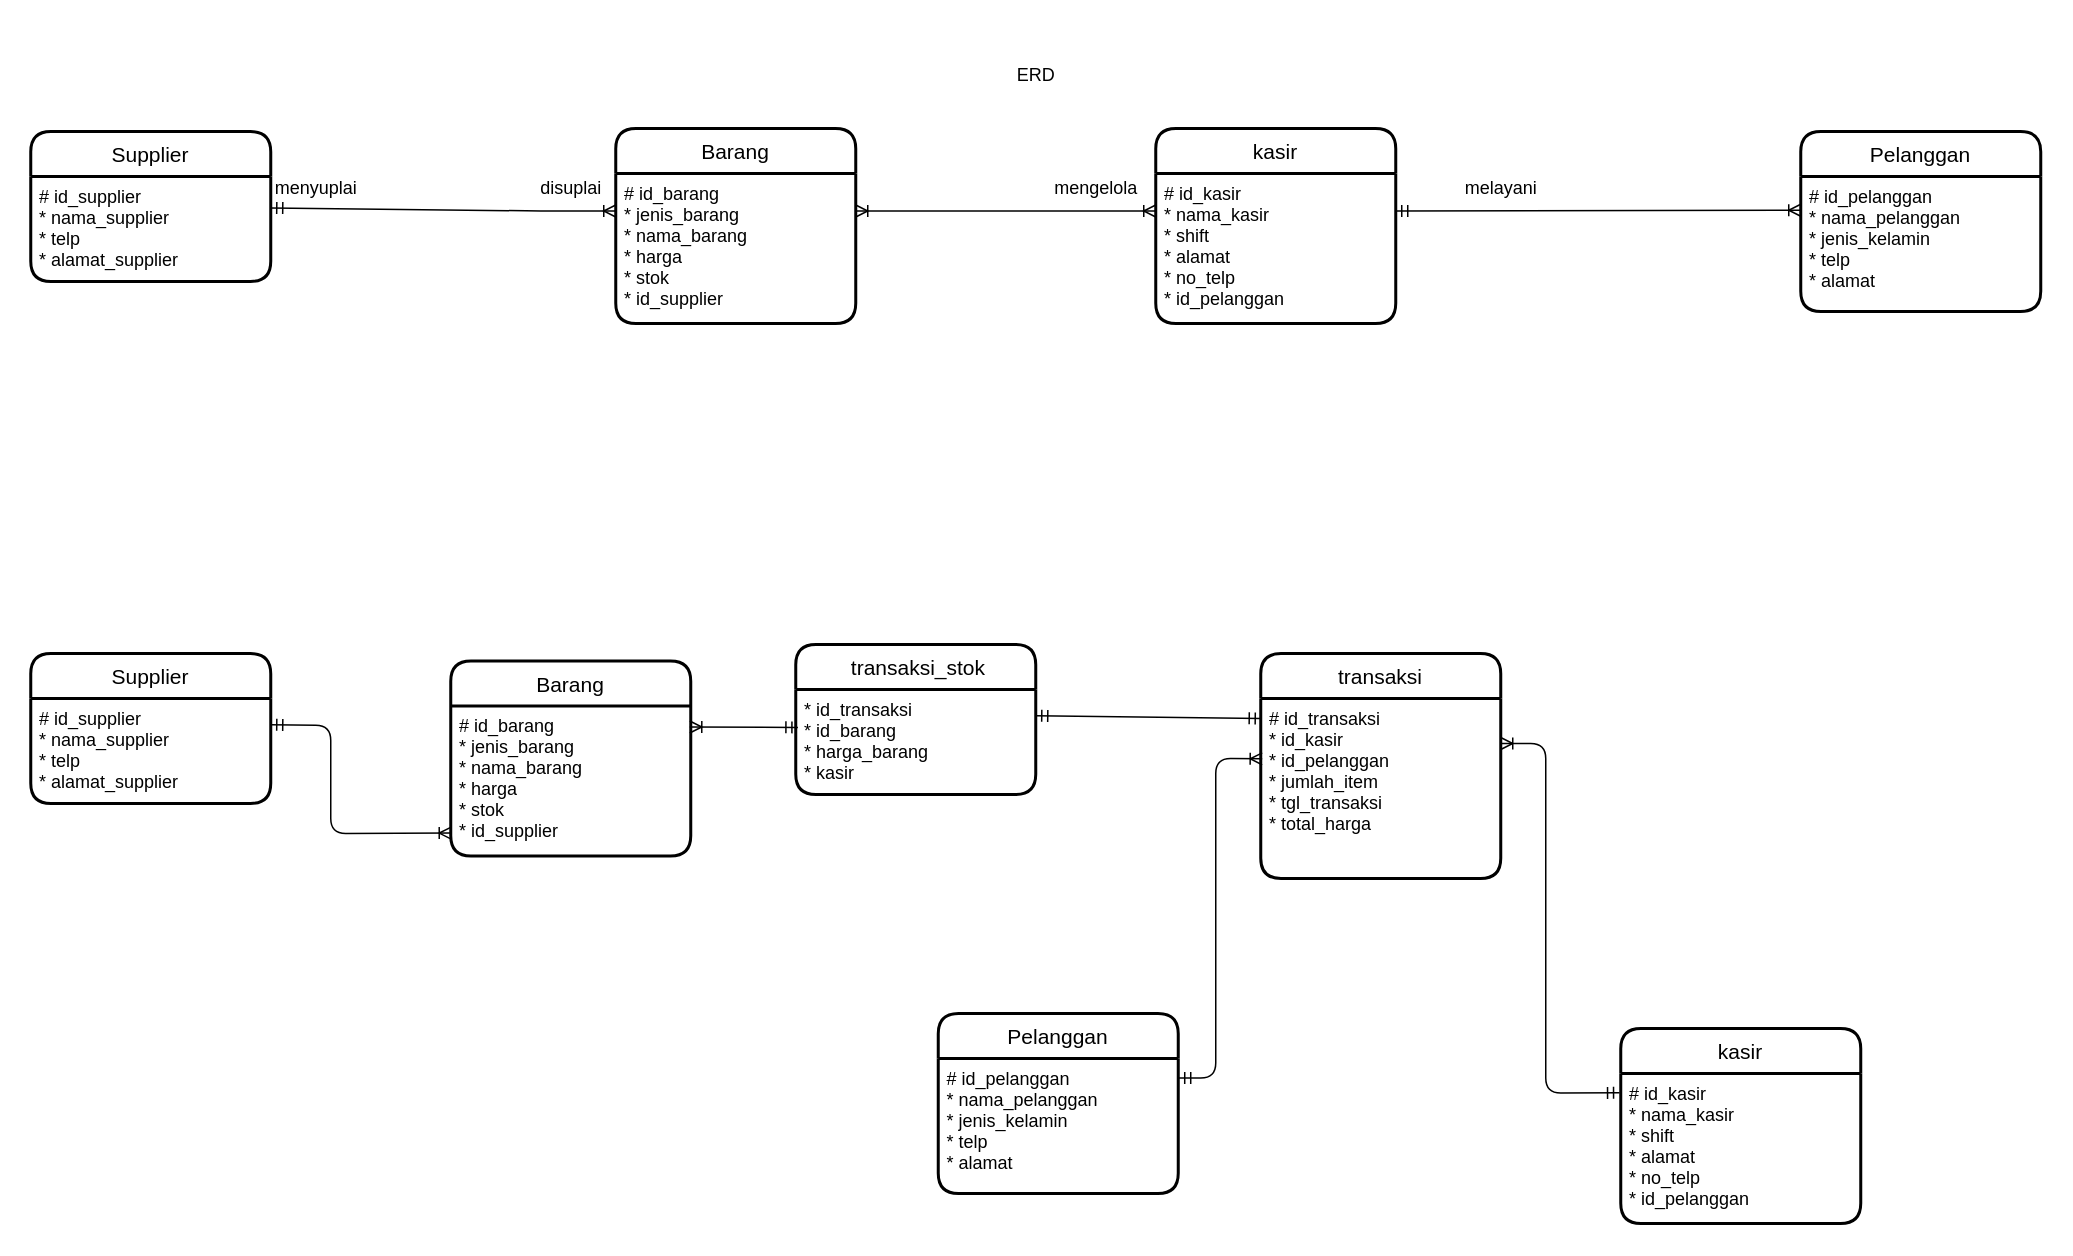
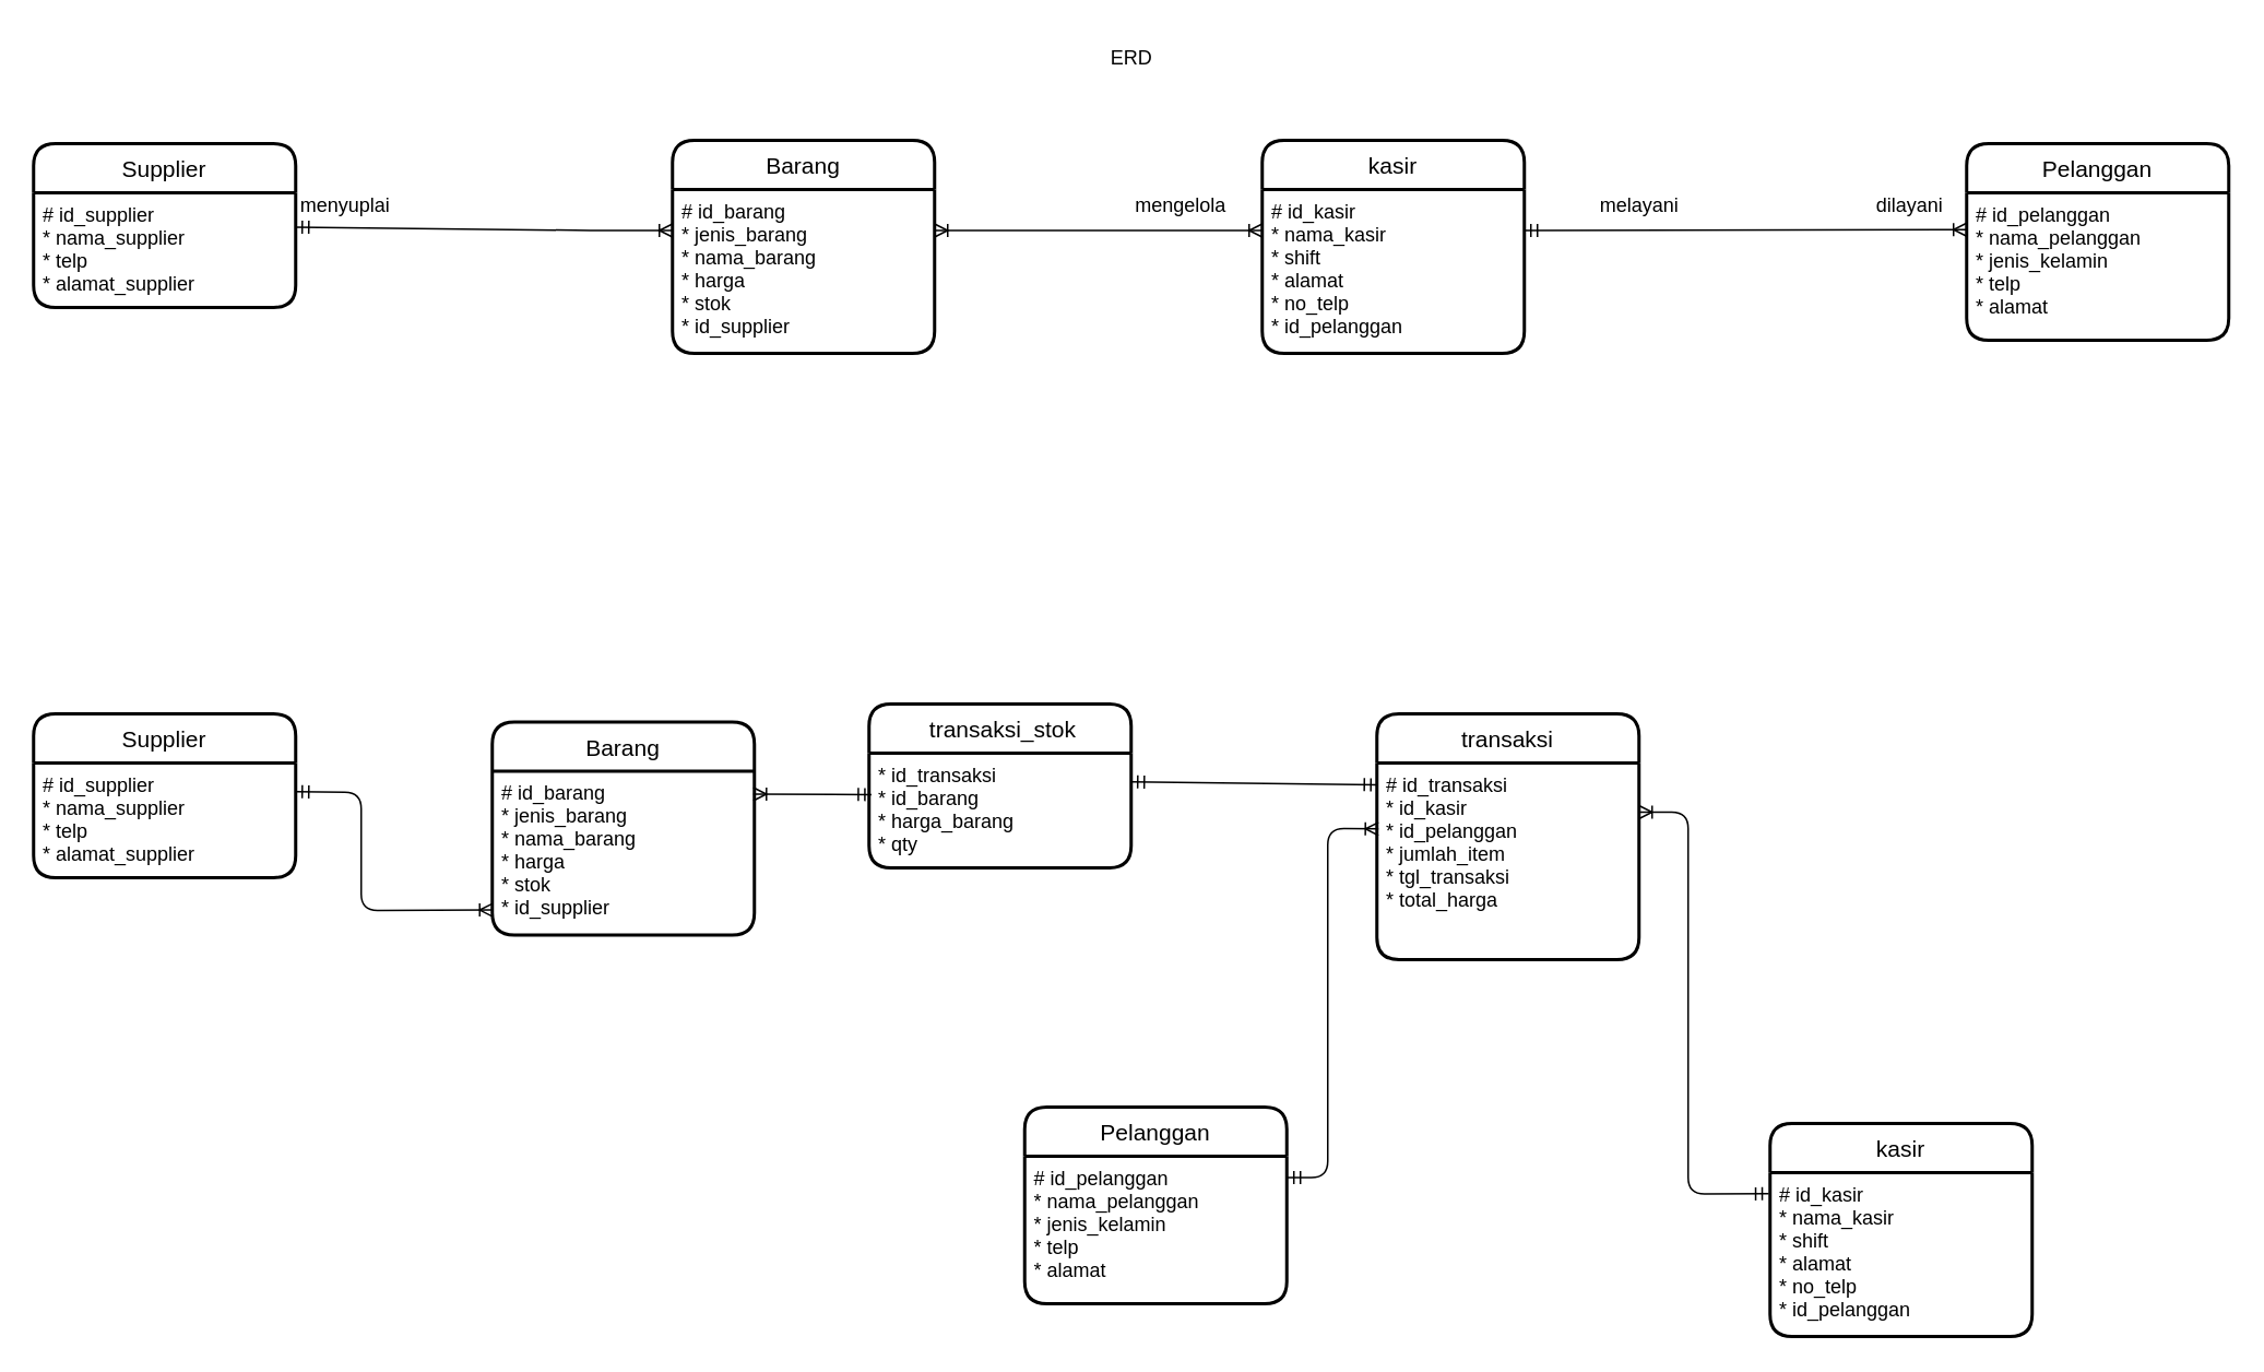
  <mxCell id="0" />
  <mxCell id="1" parent="0" />
  <mxCell id="2" value="kasir" style="swimlane;childLayout=stackLayout;horizontal=1;startSize=30;horizontalStack=0;rounded=1;fontSize=14;fontStyle=0;strokeWidth=2;resizeParent=0;resizeLast=1;shadow=0;dashed=0;align=center;fontFamily=Helvetica;fontColor=default;" parent="1" vertex="1"><mxGeometry x="770" y="85" width="160" height="130" as="geometry" /></mxCell>
  <mxCell id="3" value="# id_kasir&#10;* nama_kasir&#10;* shift&#10;* alamat&#10;* no_telp&#10;* id_pelanggan" style="align=left;strokeColor=none;fillColor=none;spacingLeft=4;fontSize=12;verticalAlign=top;resizable=0;rotatable=0;part=1;fontFamily=Helvetica;fontColor=default;rounded=1;" parent="2" vertex="1"><mxGeometry y="30" width="160" height="100" as="geometry" /></mxCell>
  <mxCell id="4" value="Pelanggan" style="swimlane;childLayout=stackLayout;horizontal=1;startSize=30;horizontalStack=0;rounded=1;fontSize=14;fontStyle=0;strokeWidth=2;resizeParent=0;resizeLast=1;shadow=0;dashed=0;align=center;fontFamily=Helvetica;fontColor=default;" parent="1" vertex="1"><mxGeometry x="1200" y="87" width="160" height="120" as="geometry" /></mxCell>
  <mxCell id="5" value="# id_pelanggan&#10;* nama_pelanggan&#10;* jenis_kelamin&#10;* telp&#10;* alamat" style="align=left;strokeColor=none;fillColor=none;spacingLeft=4;fontSize=12;verticalAlign=top;resizable=0;rotatable=0;part=1;fontFamily=Helvetica;fontColor=default;rounded=1;" parent="4" vertex="1"><mxGeometry y="30" width="160" height="90" as="geometry" /></mxCell>
  <mxCell id="6" style="edgeStyle=none;html=1;entryX=0;entryY=0.25;entryDx=0;entryDy=0;endArrow=ERoneToMany;endFill=0;startArrow=ERmandOne;startFill=0;" edge="1" parent="1" source="7" target="12"><mxGeometry relative="1" as="geometry"><Array as="points"><mxPoint x="360" y="140" /></Array></mxGeometry></mxCell>
  <mxCell id="7" value="Supplier" style="swimlane;childLayout=stackLayout;horizontal=1;startSize=30;horizontalStack=0;rounded=1;fontSize=14;fontStyle=0;strokeWidth=2;resizeParent=0;resizeLast=1;shadow=0;dashed=0;align=center;fontFamily=Helvetica;fontColor=default;" parent="1" vertex="1"><mxGeometry x="20" y="87" width="160" height="100" as="geometry" /></mxCell>
  <mxCell id="8" value="# id_supplier&#10;* nama_supplier&#10;* telp&#10;* alamat_supplier" style="align=left;strokeColor=none;fillColor=none;spacingLeft=4;fontSize=12;verticalAlign=top;resizable=0;rotatable=0;part=1;fontFamily=Helvetica;fontColor=default;rounded=1;" parent="7" vertex="1"><mxGeometry y="30" width="160" height="70" as="geometry" /></mxCell>
  <mxCell id="9" style="edgeStyle=orthogonalEdgeStyle;shape=connector;rounded=1;html=1;exitX=0.25;exitY=0;exitDx=0;exitDy=0;entryX=0.174;entryY=0;entryDx=0;entryDy=0;entryPerimeter=0;labelBackgroundColor=default;strokeColor=default;fontFamily=Helvetica;fontSize=11;fontColor=default;endArrow=none;endFill=0;" parent="7" source="8" target="8" edge="1"><mxGeometry relative="1" as="geometry" /></mxCell>
  <mxCell id="10" style="edgeStyle=none;html=1;entryX=0;entryY=0.25;entryDx=0;entryDy=0;endArrow=ERoneToMany;endFill=0;exitX=1;exitY=0.25;exitDx=0;exitDy=0;startArrow=ERoneToMany;startFill=0;" edge="1" parent="1" source="12" target="3"><mxGeometry relative="1" as="geometry" /></mxCell>
  <mxCell id="11" value="Barang" style="swimlane;childLayout=stackLayout;horizontal=1;startSize=30;horizontalStack=0;rounded=1;fontSize=14;fontStyle=0;strokeWidth=2;resizeParent=0;resizeLast=1;shadow=0;dashed=0;align=center;fontFamily=Helvetica;fontColor=default;" parent="1" vertex="1"><mxGeometry x="410" y="85" width="160" height="130" as="geometry" /></mxCell>
  <mxCell id="12" value="# id_barang&#10;* jenis_barang&#10;* nama_barang&#10;* harga&#10;* stok&#10;* id_supplier" style="align=left;strokeColor=none;fillColor=none;spacingLeft=4;fontSize=12;verticalAlign=top;resizable=0;rotatable=0;part=1;fontFamily=Helvetica;fontColor=default;rounded=1;" parent="11" vertex="1"><mxGeometry y="30" width="160" height="100" as="geometry" /></mxCell>
  <mxCell id="13" value="transaksi" style="swimlane;childLayout=stackLayout;horizontal=1;startSize=30;horizontalStack=0;rounded=1;fontSize=14;fontStyle=0;strokeWidth=2;resizeParent=0;resizeLast=1;shadow=0;dashed=0;align=center;fontFamily=Helvetica;fontColor=default;" parent="1" vertex="1"><mxGeometry x="840" y="435" width="160" height="150" as="geometry" /></mxCell>
  <mxCell id="14" value="# id_transaksi&#10;* id_kasir&#10;* id_pelanggan&#10;* jumlah_item&#10;* tgl_transaksi&#10;* total_harga" style="align=left;strokeColor=none;fillColor=none;spacingLeft=4;fontSize=12;verticalAlign=top;resizable=0;rotatable=0;part=1;fontFamily=Helvetica;fontColor=default;rounded=1;" parent="13" vertex="1"><mxGeometry y="30" width="160" height="120" as="geometry" /></mxCell>
  <mxCell id="15" style="edgeStyle=none;html=1;endArrow=ERoneToMany;endFill=0;exitX=1;exitY=0.25;exitDx=0;exitDy=0;entryX=0;entryY=0.25;entryDx=0;entryDy=0;startArrow=ERmandOne;startFill=0;" edge="1" parent="1" source="3" target="5"><mxGeometry relative="1" as="geometry"><mxPoint x="1090" y="175" as="targetPoint" /></mxGeometry></mxCell>
  <mxCell id="16" value="menyuplai" style="text;html=1;align=center;verticalAlign=middle;resizable=0;points=[];autosize=1;strokeColor=none;fillColor=none;" vertex="1" parent="1"><mxGeometry x="170" y="110" width="80" height="30" as="geometry" /></mxCell>
- <mxCell id="17" value="disuplai" style="text;html=1;align=center;verticalAlign=middle;resizable=0;points=[];autosize=1;strokeColor=none;fillColor=none;" vertex="1" parent="1"><mxGeometry x="350" y="110" width="60" height="30" as="geometry" /></mxCell>
- <mxCell id="18" value="mengelola" style="text;html=1;align=center;verticalAlign=middle;resizable=0;points=[];autosize=1;strokeColor=none;fillColor=none;" vertex="1" parent="1"><mxGeometry x="690" y="110" width="80" height="30" as="geometry" /></mxCell>
+ <mxCell id="18" value="mengelola" style="text;html=1;align=center;verticalAlign=middle;resizable=0;points=[];autosize=1;strokeColor=none;fillColor=none;" vertex="1" parent="1"><mxGeometry x="680" y="110" width="80" height="30" as="geometry" /></mxCell>
  <mxCell id="19" value="melayani" style="text;html=1;align=center;verticalAlign=middle;resizable=0;points=[];autosize=1;strokeColor=none;fillColor=none;" vertex="1" parent="1"><mxGeometry x="965" y="110" width="70" height="30" as="geometry" /></mxCell>
- <mxCell id="21" value="ERD" style="text;html=1;align=center;verticalAlign=middle;resizable=0;points=[];autosize=1;strokeColor=none;fillColor=none;" vertex="1" parent="1"><mxGeometry x="665" y="35" width="50" height="30" as="geometry" /></mxCell>
+ <mxCell id="20" value="dilayani" style="text;html=1;align=center;verticalAlign=middle;resizable=0;points=[];autosize=1;strokeColor=none;fillColor=none;" vertex="1" parent="1"><mxGeometry x="1135" y="110" width="60" height="30" as="geometry" /></mxCell>
+ <mxCell id="21" value="ERD" style="text;html=1;align=center;verticalAlign=middle;resizable=0;points=[];autosize=1;strokeColor=none;fillColor=none;" vertex="1" parent="1"><mxGeometry x="665" y="20" width="50" height="30" as="geometry" /></mxCell>
  <mxCell id="22" value="Supplier" style="swimlane;childLayout=stackLayout;horizontal=1;startSize=30;horizontalStack=0;rounded=1;fontSize=14;fontStyle=0;strokeWidth=2;resizeParent=0;resizeLast=1;shadow=0;dashed=0;align=center;fontFamily=Helvetica;fontColor=default;" vertex="1" parent="1"><mxGeometry x="20" y="435" width="160" height="100" as="geometry" /></mxCell>
  <mxCell id="23" value="# id_supplier&#10;* nama_supplier&#10;* telp&#10;* alamat_supplier" style="align=left;strokeColor=none;fillColor=none;spacingLeft=4;fontSize=12;verticalAlign=top;resizable=0;rotatable=0;part=1;fontFamily=Helvetica;fontColor=default;rounded=1;" vertex="1" parent="22"><mxGeometry y="30" width="160" height="70" as="geometry" /></mxCell>
  <mxCell id="24" style="edgeStyle=orthogonalEdgeStyle;shape=connector;rounded=1;html=1;exitX=0.25;exitY=0;exitDx=0;exitDy=0;entryX=0.174;entryY=0;entryDx=0;entryDy=0;entryPerimeter=0;labelBackgroundColor=default;strokeColor=default;fontFamily=Helvetica;fontSize=11;fontColor=default;endArrow=none;endFill=0;" edge="1" parent="22" source="23" target="23"><mxGeometry relative="1" as="geometry" /></mxCell>
  <mxCell id="25" style="edgeStyle=none;html=1;entryX=0.009;entryY=0.361;entryDx=0;entryDy=0;entryPerimeter=0;startArrow=ERoneToMany;startFill=0;endArrow=ERmandOne;endFill=0;exitX=0.996;exitY=0.13;exitDx=0;exitDy=0;exitPerimeter=0;" edge="1" parent="1" target="30"><mxGeometry relative="1" as="geometry"><mxPoint x="459.36" y="484" as="sourcePoint" /><mxPoint x="550" y="496.03" as="targetPoint" /></mxGeometry></mxCell>
  <mxCell id="26" value="Barang" style="swimlane;childLayout=stackLayout;horizontal=1;startSize=30;horizontalStack=0;rounded=1;fontSize=14;fontStyle=0;strokeWidth=2;resizeParent=0;resizeLast=1;shadow=0;dashed=0;align=center;fontFamily=Helvetica;fontColor=default;" vertex="1" parent="1"><mxGeometry x="300" y="440" width="160" height="130" as="geometry" /></mxCell>
  <mxCell id="27" value="# id_barang&#10;* jenis_barang&#10;* nama_barang&#10;* harga&#10;* stok&#10;* id_supplier" style="align=left;strokeColor=none;fillColor=none;spacingLeft=4;fontSize=12;verticalAlign=top;resizable=0;rotatable=0;part=1;fontFamily=Helvetica;fontColor=default;rounded=1;" vertex="1" parent="26"><mxGeometry y="30" width="160" height="100" as="geometry" /></mxCell>
  <mxCell id="28" style="edgeStyle=none;html=1;exitX=1;exitY=0.25;exitDx=0;exitDy=0;startArrow=ERmandOne;startFill=0;endArrow=ERoneToMany;endFill=0;entryX=0.002;entryY=0.847;entryDx=0;entryDy=0;entryPerimeter=0;" edge="1" parent="1" source="23" target="27"><mxGeometry relative="1" as="geometry"><mxPoint x="310" y="555" as="targetPoint" /><Array as="points"><mxPoint x="220" y="483" /><mxPoint x="220" y="555" /></Array></mxGeometry></mxCell>
  <mxCell id="29" value=" transaksi_stok" style="swimlane;childLayout=stackLayout;horizontal=1;startSize=30;horizontalStack=0;rounded=1;fontSize=14;fontStyle=0;strokeWidth=2;resizeParent=0;resizeLast=1;shadow=0;dashed=0;align=center;fontFamily=Helvetica;fontColor=default;" vertex="1" parent="1"><mxGeometry x="530" y="429" width="160" height="100" as="geometry" /></mxCell>
- <mxCell id="30" value="* id_transaksi&#10;* id_barang&#10;* harga_barang&#10;* kasir" style="align=left;strokeColor=none;fillColor=none;spacingLeft=4;fontSize=12;verticalAlign=top;resizable=0;rotatable=0;part=1;fontFamily=Helvetica;fontColor=default;rounded=1;" vertex="1" parent="29"><mxGeometry y="30" width="160" height="70" as="geometry" /></mxCell>
+ <mxCell id="30" value="* id_transaksi&#10;* id_barang&#10;* harga_barang&#10;* qty" style="align=left;strokeColor=none;fillColor=none;spacingLeft=4;fontSize=12;verticalAlign=top;resizable=0;rotatable=0;part=1;fontFamily=Helvetica;fontColor=default;rounded=1;" vertex="1" parent="29"><mxGeometry y="30" width="160" height="70" as="geometry" /></mxCell>
  <mxCell id="31" value="kasir" style="swimlane;childLayout=stackLayout;horizontal=1;startSize=30;horizontalStack=0;rounded=1;fontSize=14;fontStyle=0;strokeWidth=2;resizeParent=0;resizeLast=1;shadow=0;dashed=0;align=center;fontFamily=Helvetica;fontColor=default;" vertex="1" parent="1"><mxGeometry x="1080" y="685" width="160" height="130" as="geometry" /></mxCell>
  <mxCell id="32" value="# id_kasir&#10;* nama_kasir&#10;* shift&#10;* alamat&#10;* no_telp&#10;* id_pelanggan" style="align=left;strokeColor=none;fillColor=none;spacingLeft=4;fontSize=12;verticalAlign=top;resizable=0;rotatable=0;part=1;fontFamily=Helvetica;fontColor=default;rounded=1;" vertex="1" parent="31"><mxGeometry y="30" width="160" height="100" as="geometry" /></mxCell>
  <mxCell id="33" value="Pelanggan" style="swimlane;childLayout=stackLayout;horizontal=1;startSize=30;horizontalStack=0;rounded=1;fontSize=14;fontStyle=0;strokeWidth=2;resizeParent=0;resizeLast=1;shadow=0;dashed=0;align=center;fontFamily=Helvetica;fontColor=default;" vertex="1" parent="1"><mxGeometry x="625" y="675" width="160" height="120" as="geometry" /></mxCell>
  <mxCell id="34" value="# id_pelanggan&#10;* nama_pelanggan&#10;* jenis_kelamin&#10;* telp&#10;* alamat" style="align=left;strokeColor=none;fillColor=none;spacingLeft=4;fontSize=12;verticalAlign=top;resizable=0;rotatable=0;part=1;fontFamily=Helvetica;fontColor=default;rounded=1;" vertex="1" parent="33"><mxGeometry y="30" width="160" height="90" as="geometry" /></mxCell>
  <mxCell id="35" style="edgeStyle=none;html=1;exitX=1;exitY=0.25;exitDx=0;exitDy=0;entryX=0.002;entryY=0.111;entryDx=0;entryDy=0;entryPerimeter=0;startArrow=ERmandOne;startFill=0;endArrow=ERmandOne;endFill=0;" edge="1" parent="1" source="30" target="14"><mxGeometry relative="1" as="geometry" /></mxCell>
  <mxCell id="36" style="edgeStyle=none;html=1;entryX=0.006;entryY=0.335;entryDx=0;entryDy=0;entryPerimeter=0;startArrow=ERmandOne;startFill=0;endArrow=ERoneToMany;endFill=0;exitX=1.002;exitY=0.144;exitDx=0;exitDy=0;exitPerimeter=0;" edge="1" parent="1" source="34" target="14"><mxGeometry relative="1" as="geometry"><Array as="points"><mxPoint x="810" y="718" /><mxPoint x="810" y="505" /></Array></mxGeometry></mxCell>
  <mxCell id="37" style="edgeStyle=none;html=1;entryX=-0.005;entryY=0.129;entryDx=0;entryDy=0;entryPerimeter=0;startArrow=ERoneToMany;startFill=0;endArrow=ERmandOne;endFill=0;exitX=1;exitY=0.25;exitDx=0;exitDy=0;" edge="1" parent="1" source="14" target="32"><mxGeometry relative="1" as="geometry"><Array as="points"><mxPoint x="1030" y="495" /><mxPoint x="1030" y="728" /></Array></mxGeometry></mxCell>
